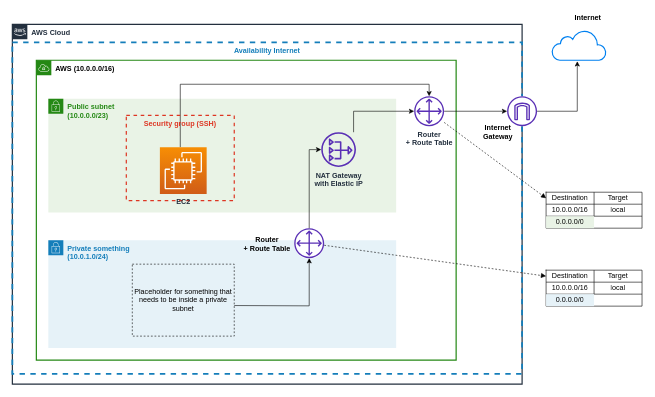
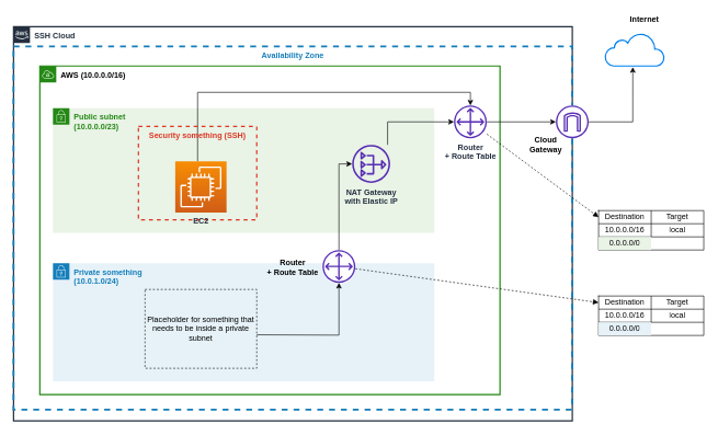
  <mxCell id="0" />
  <mxCell id="1" parent="0" />
- <mxCell id="2" value="&lt;b&gt;AWS Cloud&lt;/b&gt;" style="points=[[0,0],[0.25,0],[0.5,0],[0.75,0],[1,0],[1,0.25],[1,0.5],[1,0.75],[1,1],[0.75,1],[0.5,1],[0.25,1],[0,1],[0,0.75],[0,0.5],[0,0.25]];outlineConnect=0;gradientColor=none;html=1;whiteSpace=wrap;fontSize=12;fontStyle=0;shape=mxgraph.aws4.group;grIcon=mxgraph.aws4.group_aws_cloud_alt;strokeColor=#232F3E;fillColor=none;verticalAlign=top;align=left;spacingLeft=30;fontColor=#232F3E;dashed=0;strokeWidth=2;" parent="1" vertex="1"><mxGeometry x="20" y="40" width="850" height="600" as="geometry" /></mxCell>
- <mxCell id="3" value="Availability Internet" style="fillColor=none;strokeColor=#147EBA;verticalAlign=top;fontStyle=1;fontColor=#147EBA;strokeWidth=3;dashed=1;" parent="1" vertex="1"><mxGeometry x="20" y="70" width="850" height="553" as="geometry" /></mxCell>
+ <mxCell id="2" value="&lt;b&gt;SSH Cloud&lt;/b&gt;" style="points=[[0,0],[0.25,0],[0.5,0],[0.75,0],[1,0],[1,0.25],[1,0.5],[1,0.75],[1,1],[0.75,1],[0.5,1],[0.25,1],[0,1],[0,0.75],[0,0.5],[0,0.25]];outlineConnect=0;gradientColor=none;html=1;whiteSpace=wrap;fontSize=12;fontStyle=0;shape=mxgraph.aws4.group;grIcon=mxgraph.aws4.group_aws_cloud_alt;strokeColor=#232F3E;fillColor=none;verticalAlign=top;align=left;spacingLeft=30;fontColor=#232F3E;dashed=0;strokeWidth=2;" parent="1" vertex="1"><mxGeometry x="20" y="40" width="850" height="600" as="geometry" /></mxCell>
+ <mxCell id="3" value="Availability Zone" style="fillColor=none;strokeColor=#147EBA;verticalAlign=top;fontStyle=1;fontColor=#147EBA;strokeWidth=3;dashed=1;" parent="1" vertex="1"><mxGeometry x="20" y="70" width="850" height="553" as="geometry" /></mxCell>
  <mxCell id="4" value="&lt;b&gt;&lt;font color=&quot;#000000&quot;&gt;AWS (10.0.0.0/16)&lt;/font&gt;&lt;/b&gt;" style="points=[[0,0],[0.25,0],[0.5,0],[0.75,0],[1,0],[1,0.25],[1,0.5],[1,0.75],[1,1],[0.75,1],[0.5,1],[0.25,1],[0,1],[0,0.75],[0,0.5],[0,0.25]];outlineConnect=0;gradientColor=none;html=1;whiteSpace=wrap;fontSize=12;fontStyle=0;shape=mxgraph.aws4.group;grIcon=mxgraph.aws4.group_vpc;strokeColor=#248814;fillColor=none;verticalAlign=top;align=left;spacingLeft=30;fontColor=#AAB7B8;dashed=0;strokeWidth=2;" parent="1" vertex="1"><mxGeometry x="60" y="100" width="700" height="500" as="geometry" /></mxCell>
  <mxCell id="5" value="&lt;b&gt;Public subnet&lt;br&gt;(10.0.0.0/23)&lt;br&gt;&lt;/b&gt;" style="points=[[0,0],[0.25,0],[0.5,0],[0.75,0],[1,0],[1,0.25],[1,0.5],[1,0.75],[1,1],[0.75,1],[0.5,1],[0.25,1],[0,1],[0,0.75],[0,0.5],[0,0.25]];outlineConnect=0;gradientColor=none;html=1;whiteSpace=wrap;fontSize=12;fontStyle=0;shape=mxgraph.aws4.group;grIcon=mxgraph.aws4.group_security_group;grStroke=0;strokeColor=#248814;fillColor=#E9F3E6;verticalAlign=top;align=left;spacingLeft=30;fontColor=#248814;dashed=0;" parent="1" vertex="1"><mxGeometry x="80" y="164" width="580" height="190" as="geometry" /></mxCell>
  <mxCell id="6" value="&lt;b&gt;Private something&lt;br&gt;(10.0.1.0/24)&lt;br&gt;&lt;/b&gt;" style="points=[[0,0],[0.25,0],[0.5,0],[0.75,0],[1,0],[1,0.25],[1,0.5],[1,0.75],[1,1],[0.75,1],[0.5,1],[0.25,1],[0,1],[0,0.75],[0,0.5],[0,0.25]];outlineConnect=0;gradientColor=none;html=1;whiteSpace=wrap;fontSize=12;fontStyle=0;shape=mxgraph.aws4.group;grIcon=mxgraph.aws4.group_security_group;grStroke=0;strokeColor=#147EBA;fillColor=#E6F2F8;verticalAlign=top;align=left;spacingLeft=30;fontColor=#147EBA;dashed=0;" parent="1" vertex="1"><mxGeometry x="80" y="400" width="580" height="180" as="geometry" /></mxCell>
  <mxCell id="7" style="edgeStyle=orthogonalEdgeStyle;rounded=0;orthogonalLoop=1;jettySize=auto;html=1;" parent="1" source="21" target="16" edge="1"><mxGeometry relative="1" as="geometry"><Array as="points"><mxPoint x="300" y="140" /><mxPoint x="715" y="140" /></Array></mxGeometry></mxCell>
- <mxCell id="8" value="Security group (SSH)" style="fillColor=none;strokeColor=#DD3522;verticalAlign=top;fontStyle=1;fontColor=#DD3522;shadow=0;dashed=1;sketch=0;strokeWidth=2;" parent="1" vertex="1"><mxGeometry x="210" y="192" width="180" height="142" as="geometry" /></mxCell>
+ <mxCell id="8" value="Security something (SSH)" style="fillColor=none;strokeColor=#DD3522;verticalAlign=top;fontStyle=1;fontColor=#DD3522;shadow=0;dashed=1;sketch=0;strokeWidth=2;" parent="1" vertex="1"><mxGeometry x="210" y="192" width="180" height="142" as="geometry" /></mxCell>
  <mxCell id="9" style="edgeStyle=orthogonalEdgeStyle;rounded=0;orthogonalLoop=1;jettySize=auto;html=1;" parent="1" source="10" target="16" edge="1"><mxGeometry relative="1" as="geometry"><Array as="points"><mxPoint x="589" y="185" /></Array></mxGeometry></mxCell>
  <mxCell id="10" value="&lt;b&gt;NAT Gateway&lt;br&gt;with Elastic IP&lt;br&gt;&lt;/b&gt;" style="outlineConnect=0;fontColor=#232F3E;gradientColor=none;fillColor=#5A30B5;strokeColor=none;dashed=0;verticalLabelPosition=bottom;verticalAlign=top;align=center;html=1;fontSize=12;fontStyle=0;aspect=fixed;pointerEvents=1;shape=mxgraph.aws4.nat_gateway;" parent="1" vertex="1"><mxGeometry x="535" y="220" width="58" height="58" as="geometry" /></mxCell>
  <mxCell id="11" value="" style="group" parent="1" vertex="1" connectable="0"><mxGeometry x="490" y="380" width="50" height="51" as="geometry" /></mxCell>
  <mxCell id="12" value="" style="ellipse;whiteSpace=wrap;html=1;shadow=0;dashed=1;sketch=0;strokeWidth=1;gradientColor=none;fillColor=#FFFFFF;strokeColor=none;" parent="11" vertex="1"><mxGeometry y="1" width="50" height="50" as="geometry" /></mxCell>
  <mxCell id="13" value="" style="outlineConnect=0;fontColor=#232F3E;fillColor=#5A30B5;strokeColor=none;dashed=0;verticalLabelPosition=bottom;verticalAlign=top;align=center;html=1;fontSize=12;fontStyle=0;aspect=fixed;pointerEvents=1;shape=mxgraph.aws4.customer_gateway;sketch=0;shadow=0;" parent="11" vertex="1"><mxGeometry width="50" height="50" as="geometry" /></mxCell>
  <mxCell id="14" value="" style="group" parent="1" vertex="1" connectable="0"><mxGeometry x="690" y="160" width="50" height="51" as="geometry" /></mxCell>
  <mxCell id="15" value="" style="ellipse;whiteSpace=wrap;html=1;shadow=0;dashed=1;sketch=0;strokeWidth=1;gradientColor=none;fillColor=#FFFFFF;strokeColor=none;" parent="14" vertex="1"><mxGeometry y="1" width="50" height="50" as="geometry" /></mxCell>
  <mxCell id="16" value="&lt;b&gt;Router&lt;br&gt;+ Route Table&lt;/b&gt;" style="outlineConnect=0;fontColor=#232F3E;fillColor=#5A30B5;strokeColor=none;dashed=0;verticalLabelPosition=bottom;verticalAlign=top;align=center;html=1;fontSize=12;fontStyle=0;aspect=fixed;pointerEvents=1;shape=mxgraph.aws4.customer_gateway;sketch=0;shadow=0;" parent="14" vertex="1"><mxGeometry width="50" height="50" as="geometry" /></mxCell>
  <mxCell id="17" value="" style="html=1;verticalLabelPosition=bottom;align=center;labelBackgroundColor=#ffffff;verticalAlign=top;strokeWidth=2;strokeColor=#0080F0;shadow=0;dashed=0;shape=mxgraph.ios7.icons.cloud;sketch=0;fillColor=#FFFFFF;gradientColor=none;" parent="1" vertex="1"><mxGeometry x="920" y="50" width="90" height="50" as="geometry" /></mxCell>
  <mxCell id="18" value="" style="group" parent="1" vertex="1" connectable="0"><mxGeometry x="845" y="160" width="50" height="50" as="geometry" /></mxCell>
  <mxCell id="19" value="" style="ellipse;whiteSpace=wrap;html=1;shadow=0;dashed=1;sketch=0;strokeWidth=1;gradientColor=none;fillColor=#FFFFFF;strokeColor=none;" parent="18" vertex="1"><mxGeometry width="50" height="50" as="geometry" /></mxCell>
  <mxCell id="20" value="" style="outlineConnect=0;fontColor=#232F3E;gradientColor=none;fillColor=#5A30B5;strokeColor=none;dashed=0;verticalLabelPosition=bottom;verticalAlign=top;align=center;html=1;fontSize=12;fontStyle=0;aspect=fixed;pointerEvents=1;shape=mxgraph.aws4.internet_gateway;shadow=0;sketch=0;" parent="18" vertex="1"><mxGeometry width="50" height="50" as="geometry" /></mxCell>
  <mxCell id="21" value="&lt;b&gt;EC2&lt;/b&gt;" style="outlineConnect=0;fontColor=#232F3E;gradientColor=#F78E04;gradientDirection=north;fillColor=#D05C17;strokeColor=#ffffff;dashed=0;verticalLabelPosition=bottom;verticalAlign=top;align=center;html=1;fontSize=12;fontStyle=0;aspect=fixed;shape=mxgraph.aws4.resourceIcon;resIcon=mxgraph.aws4.ec2;shadow=0;sketch=0;" parent="1" vertex="1"><mxGeometry x="266" y="245" width="78" height="78" as="geometry" /></mxCell>
  <mxCell id="22" style="edgeStyle=orthogonalEdgeStyle;rounded=0;orthogonalLoop=1;jettySize=auto;html=1;" parent="1" target="13" edge="1"><mxGeometry relative="1" as="geometry"><mxPoint x="390" y="509" as="sourcePoint" /></mxGeometry></mxCell>
  <mxCell id="23" style="edgeStyle=orthogonalEdgeStyle;rounded=0;orthogonalLoop=1;jettySize=auto;html=1;" parent="1" source="13" target="10" edge="1"><mxGeometry relative="1" as="geometry"><Array as="points"><mxPoint x="515" y="249" /></Array></mxGeometry></mxCell>
  <mxCell id="24" style="edgeStyle=orthogonalEdgeStyle;rounded=0;orthogonalLoop=1;jettySize=auto;html=1;" parent="1" source="16" target="20" edge="1"><mxGeometry relative="1" as="geometry" /></mxCell>
  <mxCell id="25" style="edgeStyle=orthogonalEdgeStyle;rounded=0;orthogonalLoop=1;jettySize=auto;html=1;entryX=0.467;entryY=1.033;entryDx=0;entryDy=0;entryPerimeter=0;" parent="1" source="20" target="17" edge="1"><mxGeometry relative="1" as="geometry" /></mxCell>
  <mxCell id="26" value="&lt;b&gt;Router&lt;br&gt;+ Route Table&lt;/b&gt;" style="text;html=1;strokeColor=none;fillColor=none;align=center;verticalAlign=middle;whiteSpace=wrap;rounded=0;shadow=0;dashed=1;sketch=0;" parent="1" vertex="1"><mxGeometry x="395" y="395.5" width="100" height="20" as="geometry" /></mxCell>
- <mxCell id="27" value="&lt;b&gt;Internet &lt;br&gt;Gateway&lt;/b&gt;" style="text;html=1;strokeColor=none;fillColor=none;align=center;verticalAlign=middle;whiteSpace=wrap;rounded=0;shadow=0;dashed=1;sketch=0;" parent="1" vertex="1"><mxGeometry x="780" y="210" width="100" height="20" as="geometry" /></mxCell>
+ <mxCell id="27" value="&lt;b&gt;Cloud &lt;br&gt;Gateway&lt;/b&gt;" style="text;html=1;strokeColor=none;fillColor=none;align=center;verticalAlign=middle;whiteSpace=wrap;rounded=0;shadow=0;dashed=1;sketch=0;" parent="1" vertex="1"><mxGeometry x="780" y="210" width="100" height="20" as="geometry" /></mxCell>
  <mxCell id="28" value="&lt;b&gt;Internet&lt;/b&gt;" style="text;html=1;strokeColor=none;fillColor=none;align=center;verticalAlign=middle;whiteSpace=wrap;rounded=0;shadow=0;dashed=1;sketch=0;" parent="1" vertex="1"><mxGeometry x="930" y="20" width="100" height="20" as="geometry" /></mxCell>
  <mxCell id="29" value="" style="shape=table;html=1;whiteSpace=wrap;startSize=0;container=1;collapsible=0;childLayout=tableLayout;shadow=0;sketch=0;strokeWidth=1;fillColor=#FFFFFF;gradientColor=none;" parent="1" vertex="1"><mxGeometry x="910" y="320" width="160" height="60" as="geometry" /></mxCell>
  <mxCell id="30" value="" style="shape=partialRectangle;html=1;whiteSpace=wrap;collapsible=0;dropTarget=0;pointerEvents=0;fillColor=none;top=0;left=0;bottom=0;right=0;points=[[0,0.5],[1,0.5]];portConstraint=eastwest;" parent="29" vertex="1"><mxGeometry width="160" height="20" as="geometry" /></mxCell>
  <mxCell id="31" value="Destination" style="shape=partialRectangle;html=1;whiteSpace=wrap;connectable=0;fillColor=none;top=0;left=0;bottom=0;right=0;overflow=hidden;" parent="30" vertex="1"><mxGeometry width="80" height="20" as="geometry" /></mxCell>
  <mxCell id="32" value="Target" style="shape=partialRectangle;html=1;whiteSpace=wrap;connectable=0;fillColor=none;top=0;left=0;bottom=0;right=0;overflow=hidden;" parent="30" vertex="1"><mxGeometry x="80" width="80" height="20" as="geometry" /></mxCell>
  <mxCell id="33" value="" style="shape=partialRectangle;html=1;whiteSpace=wrap;collapsible=0;dropTarget=0;pointerEvents=0;fillColor=none;top=0;left=0;bottom=0;right=0;points=[[0,0.5],[1,0.5]];portConstraint=eastwest;" parent="29" vertex="1"><mxGeometry y="20" width="160" height="20" as="geometry" /></mxCell>
  <mxCell id="34" value="10.0.0.0/16" style="shape=partialRectangle;html=1;whiteSpace=wrap;connectable=0;fillColor=none;top=0;left=0;bottom=0;right=0;overflow=hidden;" parent="33" vertex="1"><mxGeometry width="80" height="20" as="geometry" /></mxCell>
  <mxCell id="35" value="local" style="shape=partialRectangle;html=1;whiteSpace=wrap;connectable=0;fillColor=none;top=0;left=0;bottom=0;right=0;overflow=hidden;" parent="33" vertex="1"><mxGeometry x="80" width="80" height="20" as="geometry" /></mxCell>
  <mxCell id="36" value="" style="shape=partialRectangle;html=1;whiteSpace=wrap;collapsible=0;dropTarget=0;pointerEvents=0;fillColor=none;top=0;left=0;bottom=0;right=0;points=[[0,0.5],[1,0.5]];portConstraint=eastwest;" parent="29" vertex="1"><mxGeometry y="40" width="160" height="20" as="geometry" /></mxCell>
  <mxCell id="37" value="0.0.0.0/0" style="shape=partialRectangle;html=1;whiteSpace=wrap;connectable=0;top=0;left=0;bottom=0;right=0;overflow=hidden;fillColor=#E9F3E6;" parent="36" vertex="1"><mxGeometry width="80" height="20" as="geometry" /></mxCell>
  <mxCell id="38" value="" style="shape=table;html=1;whiteSpace=wrap;startSize=0;container=1;collapsible=0;childLayout=tableLayout;shadow=0;sketch=0;strokeWidth=1;fillColor=#FFFFFF;gradientColor=none;" parent="1" vertex="1"><mxGeometry x="910" y="450" width="160" height="60" as="geometry" /></mxCell>
  <mxCell id="39" value="" style="shape=partialRectangle;html=1;whiteSpace=wrap;collapsible=0;dropTarget=0;pointerEvents=0;fillColor=none;top=0;left=0;bottom=0;right=0;points=[[0,0.5],[1,0.5]];portConstraint=eastwest;" parent="38" vertex="1"><mxGeometry width="160" height="20" as="geometry" /></mxCell>
  <mxCell id="40" value="Destination" style="shape=partialRectangle;html=1;whiteSpace=wrap;connectable=0;fillColor=none;top=0;left=0;bottom=0;right=0;overflow=hidden;" parent="39" vertex="1"><mxGeometry width="80" height="20" as="geometry" /></mxCell>
  <mxCell id="41" value="Target" style="shape=partialRectangle;html=1;whiteSpace=wrap;connectable=0;fillColor=none;top=0;left=0;bottom=0;right=0;overflow=hidden;" parent="39" vertex="1"><mxGeometry x="80" width="80" height="20" as="geometry" /></mxCell>
  <mxCell id="42" value="" style="shape=partialRectangle;html=1;whiteSpace=wrap;collapsible=0;dropTarget=0;pointerEvents=0;fillColor=none;top=0;left=0;bottom=0;right=0;points=[[0,0.5],[1,0.5]];portConstraint=eastwest;" parent="38" vertex="1"><mxGeometry y="20" width="160" height="20" as="geometry" /></mxCell>
  <mxCell id="43" value="10.0.0.0/16" style="shape=partialRectangle;html=1;whiteSpace=wrap;connectable=0;fillColor=none;top=0;left=0;bottom=0;right=0;overflow=hidden;" parent="42" vertex="1"><mxGeometry width="80" height="20" as="geometry" /></mxCell>
  <mxCell id="44" value="local" style="shape=partialRectangle;html=1;whiteSpace=wrap;connectable=0;fillColor=none;top=0;left=0;bottom=0;right=0;overflow=hidden;" parent="42" vertex="1"><mxGeometry x="80" width="80" height="20" as="geometry" /></mxCell>
  <mxCell id="45" value="" style="shape=partialRectangle;html=1;whiteSpace=wrap;collapsible=0;dropTarget=0;pointerEvents=0;fillColor=none;top=0;left=0;bottom=0;right=0;points=[[0,0.5],[1,0.5]];portConstraint=eastwest;" parent="38" vertex="1"><mxGeometry y="40" width="160" height="20" as="geometry" /></mxCell>
  <mxCell id="46" value="0.0.0.0/0" style="shape=partialRectangle;html=1;whiteSpace=wrap;connectable=0;top=0;left=0;bottom=0;right=0;overflow=hidden;fillColor=#E6F2F8;" parent="45" vertex="1"><mxGeometry width="80" height="20" as="geometry" /></mxCell>
  <mxCell id="47" value="" style="endArrow=block;html=1;entryX=0;entryY=0.5;entryDx=0;entryDy=0;dashed=1;endFill=1;" parent="1" source="13" target="39" edge="1"><mxGeometry width="50" height="50" relative="1" as="geometry"><mxPoint x="640" y="410" as="sourcePoint" /><mxPoint x="690" y="360" as="targetPoint" /></mxGeometry></mxCell>
  <mxCell id="48" value="" style="endArrow=block;html=1;dashed=1;endFill=1;entryX=0;entryY=0.5;entryDx=0;entryDy=0;" parent="1" source="16" target="30" edge="1"><mxGeometry width="50" height="50" relative="1" as="geometry"><mxPoint x="550" y="418.481" as="sourcePoint" /><mxPoint x="900" y="330" as="targetPoint" /></mxGeometry></mxCell>
  <mxCell id="49" value="Placeholder for something that needs to be inside a private subnet" style="rounded=0;whiteSpace=wrap;html=1;fillColor=none;dashed=1;" vertex="1" parent="1"><mxGeometry x="220" y="440" width="170" height="120" as="geometry" /></mxCell>
